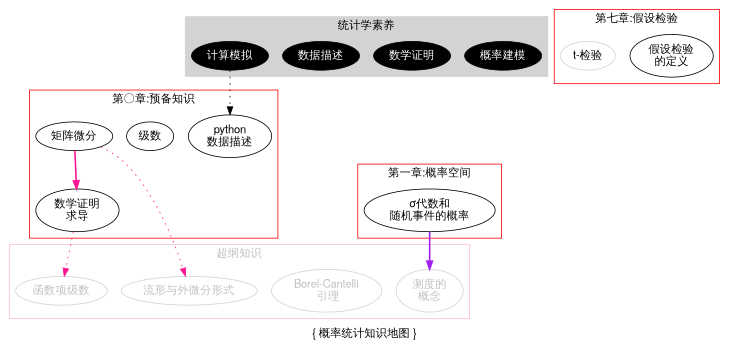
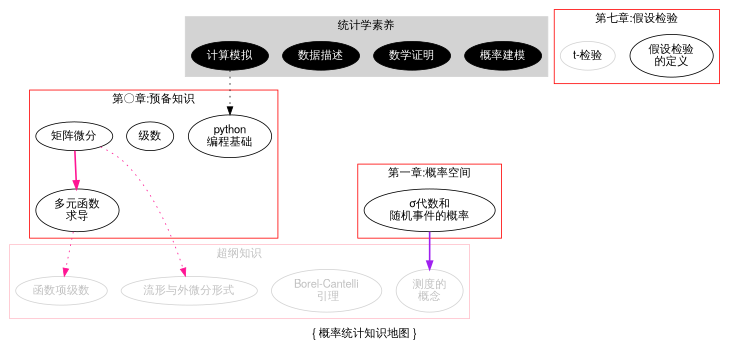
  digraph {
    fontname="YouYuan,Helvetica,Arial,sans-serif"
    label="{ 概率统计知识地图 }"
    node [fontname="YouYuan,Helvetica,Arial,sans-serif"]
    edge [color=deeppink fontname="Helvetica,Arial,sans-serif" style=dotted]
    n1 [color=block fontcolor=white label="概率建模" style=filled]
    n2 [color=block fontcolor=white label="数学证明" style=filled]
    n3 [color=block fontcolor=white label="数据描述" style=filled]
    n4 [color=block fontcolor=white label="计算模拟" style=filled]
    n5 [color=lightgrey fontcolor=grey label="测度的\n概念"]
    n6 [color=lightgrey fontcolor=grey label="Borel-Cantelli\n 引理"]
    n7 [color=lightgrey fontcolor=grey label="函数项级数"]
    n8 [color=lightgrey fontcolor=grey label="流形与外微分形式"]
-   n9 [label="python\n数据描述"]
-   n10 [label="数学证明\n求导"]
+   n9 [label="python\n编程基础"]
+   n10 [label="多元函数\n求导"]
    n11 [label="级数"]
    n12 [label="矩阵微分"]
    n13 [label="σ代数和\n随机事件的概率"]
    n14 [label="假设检验\n的定义"]
    n15 [color=lightgrey label="t-检验"]
    subgraph cluster_1 {
      color=lightgrey
      label="统计学素养"
      style=filled
      n1
      n2
      n3
      n4
    }
    subgraph cluster_2 {
      color=pink
      fontcolor=grey
      label="超纲知识"
      shape=dot
      n5
      n6
      n7
      n8
    }
    subgraph cluster_3 {
      color=red
      label="第〇章:预备知识"
      n9
      n10
      n11
      n12
    }
    subgraph cluster_4 {
      color=red
      label="第一章:概率空间"
      n13
    }
    subgraph cluster_5 {
      color=red
      label="第六章:统计量"
    }
    subgraph cluster_6 {
      color=red
      label="第七章:假设检验"
      n14
      n15
    }
    n4 -> n9 [color=black]
    n10 -> n7
    n12 -> n8
    n12 -> n10 [style=bold]
    n13 -> n5 [color=purple style=bold]
  }
